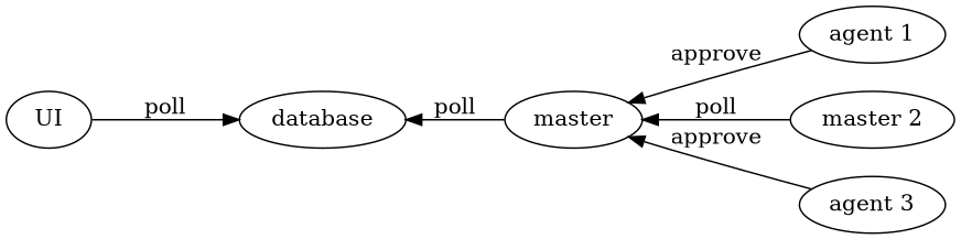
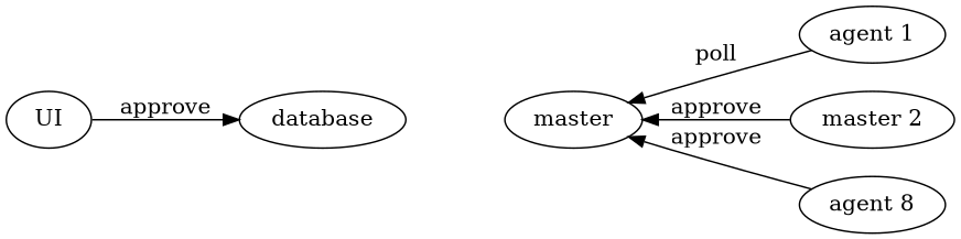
  digraph {
    rankdir=RL
    database
    UI
    master
    n4 [label="agent 1"]
    n5 [label="master 2"]
-   n6 [label="agent 3"]
-   database -> UI [dir=back label=poll]
-   master -> database [label=poll]
-   n4 -> master [label=approve]
-   n5 -> master [label=poll]
+   n6 [label="agent 8"]
+   database -> UI [dir=back label=approve]
+   n4 -> master [label=poll]
+   n5 -> master [label=approve]
    n6 -> master [label=approve]
  }
